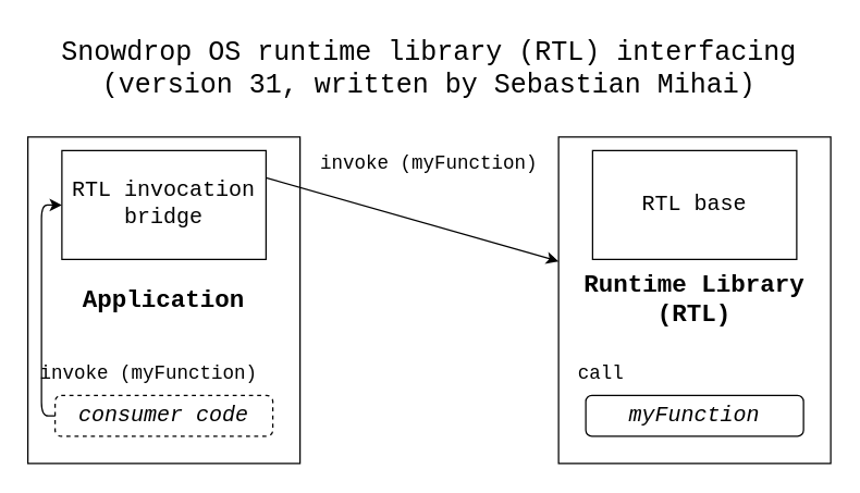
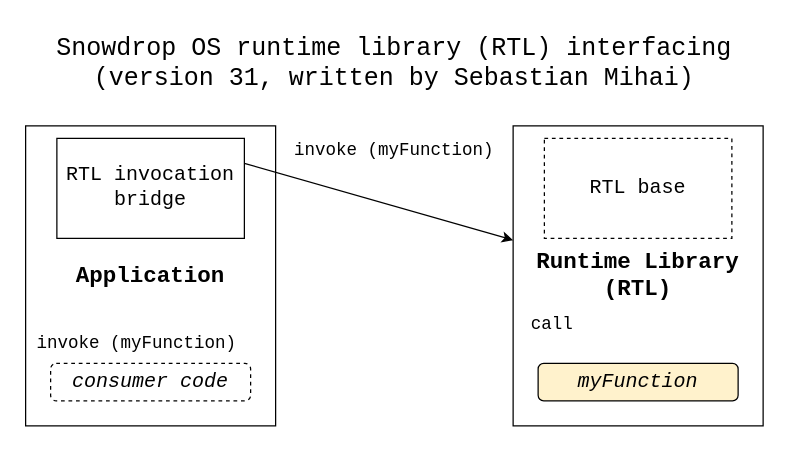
  <mxCell id="0" />
  <mxCell id="1" parent="0" />
  <mxCell id="2" value="&lt;b&gt;Application&lt;/b&gt;" style="rounded=0;whiteSpace=wrap;html=1;fontSize=18;fontFamily=Courier New;" vertex="1" parent="1"><mxGeometry x="20" y="100" width="200" height="240" as="geometry" /></mxCell>
  <mxCell id="3" value="&lt;div style=&quot;font-size: 16px;&quot;&gt;RTL invocation&lt;/div&gt;&lt;div style=&quot;font-size: 16px;&quot;&gt;bridge&lt;br style=&quot;font-size: 16px;&quot;&gt;&lt;/div&gt;" style="rounded=0;whiteSpace=wrap;html=1;fontSize=16;fontFamily=Courier New;" vertex="1" parent="1"><mxGeometry x="45" y="110" width="150" height="80" as="geometry" /></mxCell>
  <mxCell id="4" value="consumer code" style="rounded=1;whiteSpace=wrap;html=1;fontSize=16;fontStyle=2;fontFamily=Courier New;dashed=1;" vertex="1" parent="1"><mxGeometry x="40" y="290" width="160" height="30" as="geometry" /></mxCell>
- <mxCell id="5" value="" style="endArrow=classic;html=1;fontSize=18;exitX=0;exitY=0.5;exitDx=0;exitDy=0;entryX=0;entryY=0.5;entryDx=0;entryDy=0;fontFamily=Courier New;" edge="1" parent="1" source="4" target="3"><mxGeometry width="50" height="50" relative="1" as="geometry"><mxPoint x="310" y="470" as="sourcePoint" /><mxPoint x="370" y="280" as="targetPoint" /><Array as="points"><mxPoint x="30" y="305" /><mxPoint x="30" y="150" /></Array></mxGeometry></mxCell>
  <mxCell id="6" value="&lt;div&gt;&lt;b&gt;Runtime Library&lt;/b&gt;&lt;/div&gt;&lt;div&gt;&lt;b&gt;(RTL)&lt;/b&gt;&lt;/div&gt;" style="rounded=0;whiteSpace=wrap;html=1;fontSize=18;fontFamily=Courier New;" vertex="1" parent="1"><mxGeometry x="410" y="100" width="200" height="240" as="geometry" /></mxCell>
- <mxCell id="7" value="RTL base" style="rounded=0;whiteSpace=wrap;html=1;fontSize=16;fontFamily=Courier New;" vertex="1" parent="1"><mxGeometry x="435" y="110" width="150" height="80" as="geometry" /></mxCell>
- <mxCell id="8" value="myFunction" style="rounded=1;whiteSpace=wrap;html=1;fontSize=16;fontStyle=2;fontFamily=Courier New;" vertex="1" parent="1"><mxGeometry x="430" y="290" width="160" height="30" as="geometry" /></mxCell>
+ <mxCell id="7" value="RTL base" style="rounded=0;whiteSpace=wrap;html=1;fontSize=16;fontFamily=Courier New;dashed=1;" vertex="1" parent="1"><mxGeometry x="435" y="110" width="150" height="80" as="geometry" /></mxCell>
+ <mxCell id="8" value="myFunction" style="rounded=1;whiteSpace=wrap;html=1;fontSize=16;fontStyle=2;fontFamily=Courier New;fillColor=#fff2cc;" vertex="1" parent="1"><mxGeometry x="430" y="290" width="160" height="30" as="geometry" /></mxCell>
  <mxCell id="9" value="invoke (myFunction)" style="text;html=1;strokeColor=none;fillColor=none;align=center;verticalAlign=middle;whiteSpace=wrap;rounded=0;fontSize=14;fontFamily=Courier New;" vertex="1" parent="1"><mxGeometry x="24" y="264" width="170" height="20" as="geometry" /></mxCell>
  <mxCell id="10" value="" style="endArrow=classic;html=1;fontSize=14;exitX=1;exitY=0.25;exitDx=0;exitDy=0;fontFamily=Courier New;" edge="1" parent="1" source="3" target="6"><mxGeometry width="50" height="50" relative="1" as="geometry"><mxPoint x="310" y="270" as="sourcePoint" /><mxPoint x="370" y="280" as="targetPoint" /></mxGeometry></mxCell>
  <mxCell id="11" value="invoke (myFunction)" style="text;html=1;strokeColor=none;fillColor=none;align=center;verticalAlign=middle;whiteSpace=wrap;rounded=0;fontSize=14;fontFamily=Courier New;" vertex="1" parent="1"><mxGeometry x="230" y="110" width="170" height="20" as="geometry" /></mxCell>
- <mxCell id="12" value="call" style="text;html=1;strokeColor=none;fillColor=none;align=center;verticalAlign=middle;whiteSpace=wrap;rounded=0;fontSize=14;fontFamily=Courier New;" vertex="1" parent="1"><mxGeometry x="420" y="264" width="43" height="20" as="geometry" /></mxCell>
+ <mxCell id="12" value="call" style="text;html=1;strokeColor=none;fillColor=none;align=center;verticalAlign=middle;whiteSpace=wrap;rounded=0;fontSize=14;fontFamily=Courier New;" vertex="1" parent="1"><mxGeometry x="420" y="249" width="43" height="20" as="geometry" /></mxCell>
  <mxCell id="13" value="&lt;div&gt;Snowdrop OS runtime library (RTL) interfacing&lt;/div&gt;(version 31, written by Sebastian Mihai)" style="text;html=1;strokeColor=none;fillColor=none;align=center;verticalAlign=middle;whiteSpace=wrap;rounded=0;fontSize=20;fontFamily=Courier New;" vertex="1" parent="1"><mxGeometry x="20" y="20" width="590" height="60" as="geometry" /></mxCell>
